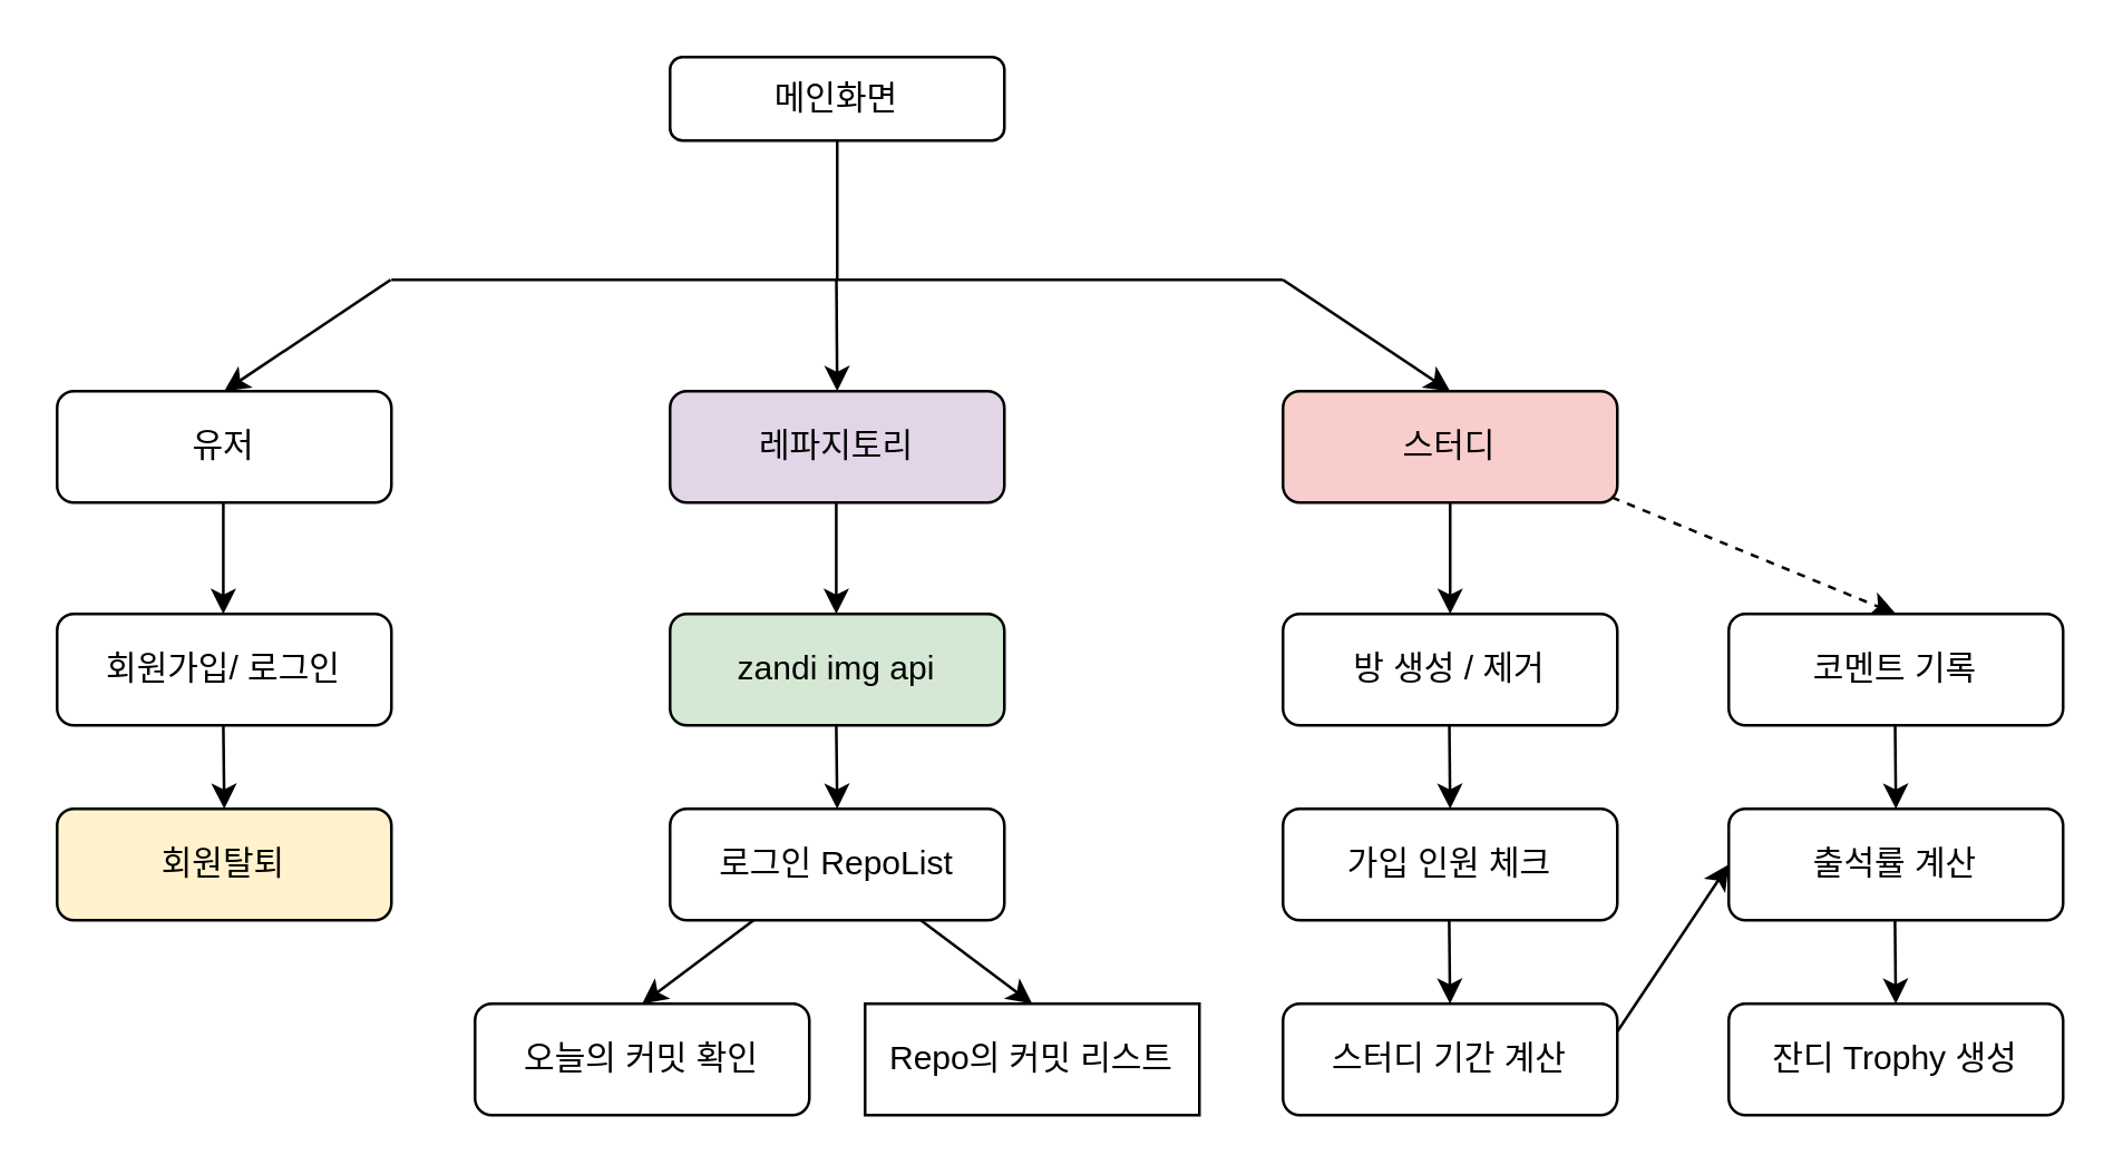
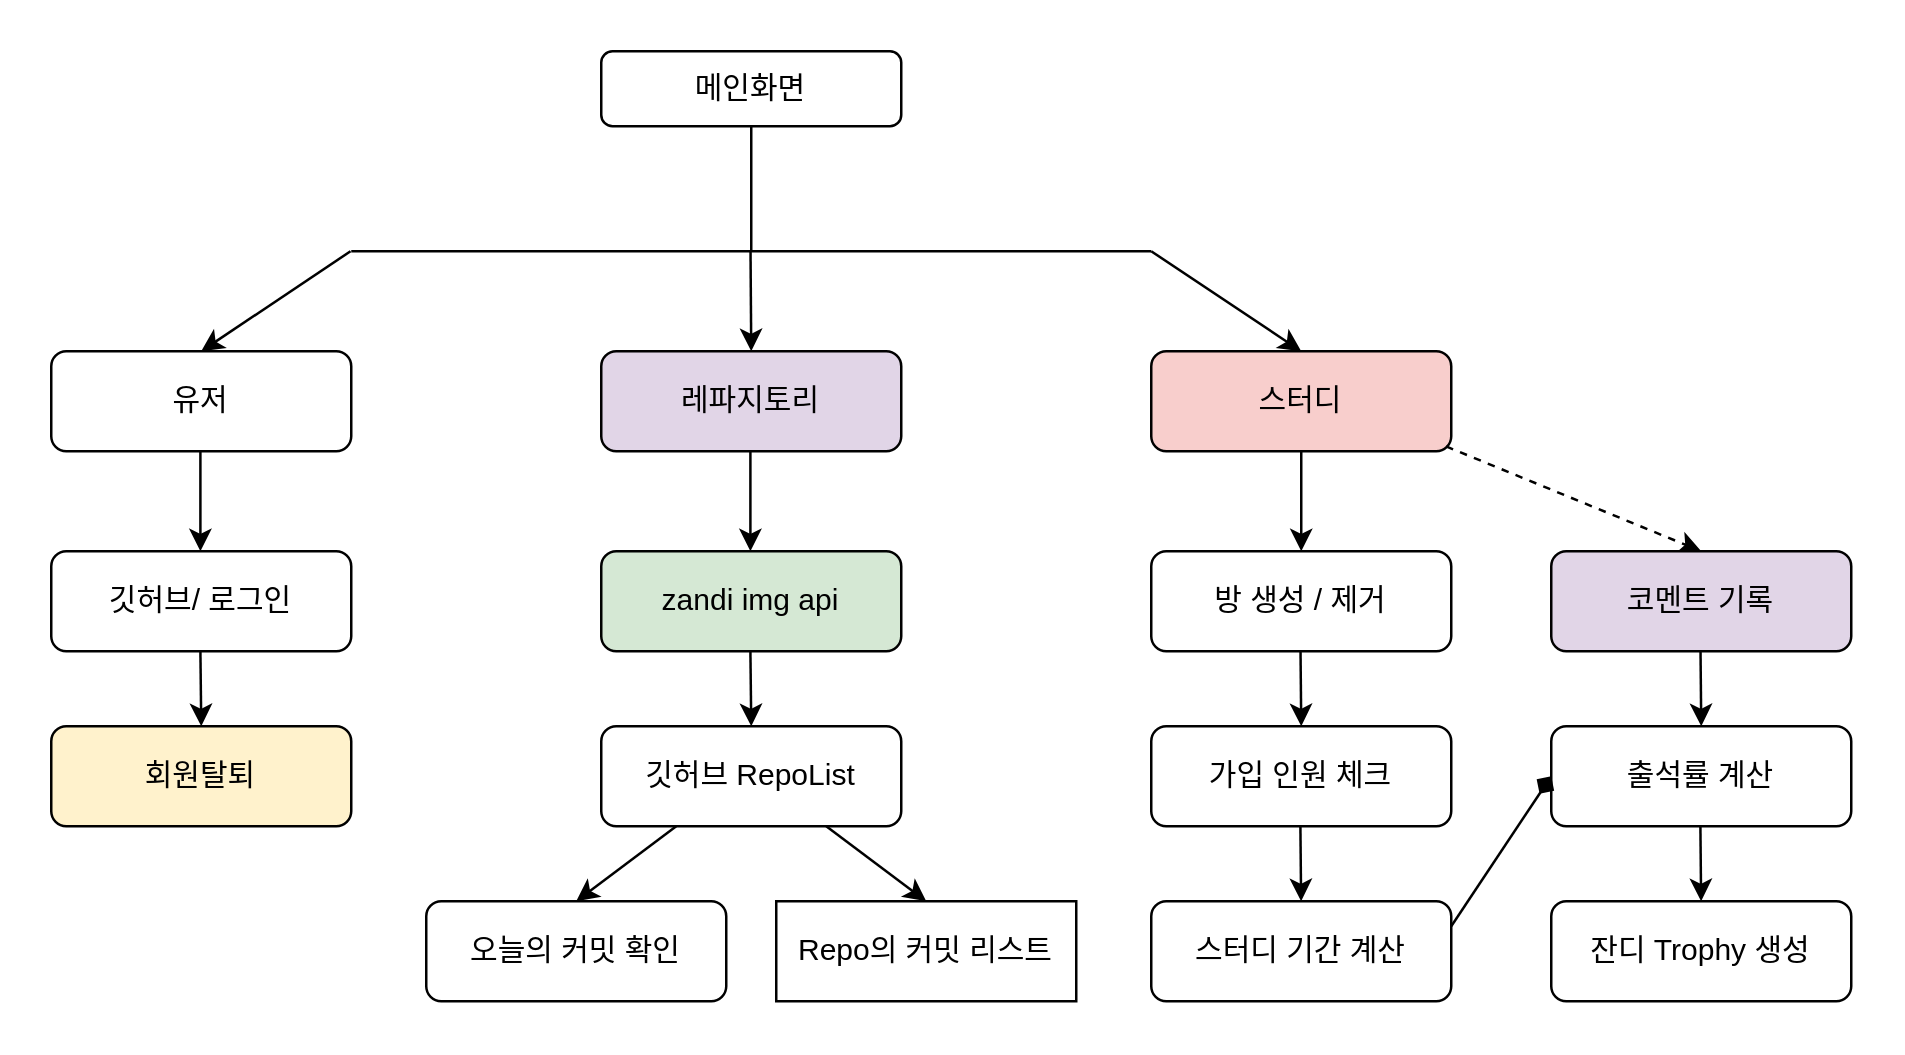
  <mxCell id="0" />
  <mxCell id="1" parent="0" />
  <mxCell id="2" value="메인화면" style="rounded=1;whiteSpace=wrap;html=1;fontSize=12;glass=0;strokeWidth=1;shadow=0;" parent="1" vertex="1"><mxGeometry x="240" y="20" width="120" height="30" as="geometry" /></mxCell>
  <mxCell id="3" value="유저" style="rounded=1;whiteSpace=wrap;html=1;fontSize=12;glass=0;strokeWidth=1;shadow=0;" parent="1" vertex="1"><mxGeometry x="20" y="140" width="120" height="40" as="geometry" /></mxCell>
  <mxCell id="4" value="" style="endArrow=none;html=1;rounded=0;" edge="1" parent="1"><mxGeometry width="50" height="50" relative="1" as="geometry"><mxPoint x="140" y="100" as="sourcePoint" /><mxPoint x="460" y="100" as="targetPoint" /></mxGeometry></mxCell>
  <mxCell id="5" value="" style="endArrow=none;html=1;rounded=0;exitX=0.5;exitY=1;exitDx=0;exitDy=0;" edge="1" parent="1" source="2"><mxGeometry width="50" height="50" relative="1" as="geometry"><mxPoint x="190" y="110" as="sourcePoint" /><mxPoint x="300" y="100" as="targetPoint" /></mxGeometry></mxCell>
  <mxCell id="6" value="레파지토리" style="rounded=1;whiteSpace=wrap;html=1;fontSize=12;glass=0;strokeWidth=1;shadow=0;fillColor=#e1d5e7;" vertex="1" parent="1"><mxGeometry x="240" y="140" width="120" height="40" as="geometry" /></mxCell>
  <mxCell id="7" value="스터디" style="rounded=1;whiteSpace=wrap;html=1;fontSize=12;glass=0;strokeWidth=1;shadow=0;fillColor=#f8cecc;" vertex="1" parent="1"><mxGeometry x="460" y="140" width="120" height="40" as="geometry" /></mxCell>
  <mxCell id="8" value="" style="endArrow=classic;html=1;rounded=0;entryX=0.5;entryY=0;entryDx=0;entryDy=0;" edge="1" parent="1" target="7"><mxGeometry width="50" height="50" relative="1" as="geometry"><mxPoint x="460" y="100" as="sourcePoint" /><mxPoint x="400" y="190" as="targetPoint" /></mxGeometry></mxCell>
  <mxCell id="9" value="" style="endArrow=classic;html=1;rounded=0;entryX=0.5;entryY=0;entryDx=0;entryDy=0;" edge="1" parent="1" target="6"><mxGeometry width="50" height="50" relative="1" as="geometry"><mxPoint x="299.71" y="100" as="sourcePoint" /><mxPoint x="299.71" y="120" as="targetPoint" /></mxGeometry></mxCell>
  <mxCell id="10" value="" style="endArrow=classic;html=1;rounded=0;entryX=0.5;entryY=0;entryDx=0;entryDy=0;" edge="1" parent="1" target="3"><mxGeometry width="50" height="50" relative="1" as="geometry"><mxPoint x="139.71" y="100" as="sourcePoint" /><mxPoint x="139.71" y="120" as="targetPoint" /></mxGeometry></mxCell>
- <mxCell id="11" value="회원가입/ 로그인" style="rounded=1;whiteSpace=wrap;html=1;fontSize=12;glass=0;strokeWidth=1;shadow=0;" vertex="1" parent="1"><mxGeometry x="20" y="220" width="120" height="40" as="geometry" /></mxCell>
+ <mxCell id="11" value="깃허브/ 로그인" style="rounded=1;whiteSpace=wrap;html=1;fontSize=12;glass=0;strokeWidth=1;shadow=0;" vertex="1" parent="1"><mxGeometry x="20" y="220" width="120" height="40" as="geometry" /></mxCell>
  <mxCell id="12" value="회원탈퇴" style="rounded=1;whiteSpace=wrap;html=1;fontSize=12;glass=0;strokeWidth=1;shadow=0;fillColor=#fff2cc;" vertex="1" parent="1"><mxGeometry x="20" y="290" width="120" height="40" as="geometry" /></mxCell>
- <mxCell id="13" value="로그인 RepoList" style="rounded=1;whiteSpace=wrap;html=1;fontSize=12;glass=0;strokeWidth=1;shadow=0;" vertex="1" parent="1"><mxGeometry x="240" y="290" width="120" height="40" as="geometry" /></mxCell>
+ <mxCell id="13" value="깃허브 RepoList" style="rounded=1;whiteSpace=wrap;html=1;fontSize=12;glass=0;strokeWidth=1;shadow=0;" vertex="1" parent="1"><mxGeometry x="240" y="290" width="120" height="40" as="geometry" /></mxCell>
  <mxCell id="14" value="오늘의 커밋 확인" style="rounded=1;whiteSpace=wrap;html=1;fontSize=12;glass=0;strokeWidth=1;shadow=0;" vertex="1" parent="1"><mxGeometry x="170" y="360" width="120" height="40" as="geometry" /></mxCell>
  <mxCell id="15" value="Repo의 커밋 리스트" style="whiteSpace=wrap;html=1;fontSize=12;glass=0;strokeWidth=1;shadow=0;rounded=0;" vertex="1" parent="1"><mxGeometry x="310" y="360" width="120" height="40" as="geometry" /></mxCell>
  <mxCell id="16" value="zandi img api" style="rounded=1;whiteSpace=wrap;html=1;fontSize=12;glass=0;strokeWidth=1;shadow=0;fillColor=#d5e8d4;" vertex="1" parent="1"><mxGeometry x="240" y="220" width="120" height="40" as="geometry" /></mxCell>
  <mxCell id="17" value="방 생성 / 제거" style="rounded=1;whiteSpace=wrap;html=1;fontSize=12;glass=0;strokeWidth=1;shadow=0;" vertex="1" parent="1"><mxGeometry x="460" y="220" width="120" height="40" as="geometry" /></mxCell>
  <mxCell id="18" value="스터디 기간 계산" style="rounded=1;whiteSpace=wrap;html=1;fontSize=12;glass=0;strokeWidth=1;shadow=0;" vertex="1" parent="1"><mxGeometry x="460" y="360" width="120" height="40" as="geometry" /></mxCell>
  <mxCell id="19" value="출석률 계산" style="rounded=1;whiteSpace=wrap;html=1;fontSize=12;glass=0;strokeWidth=1;shadow=0;" vertex="1" parent="1"><mxGeometry x="620" y="290" width="120" height="40" as="geometry" /></mxCell>
  <mxCell id="20" value="" style="endArrow=classic;html=1;rounded=0;entryX=0.5;entryY=0;entryDx=0;entryDy=0;" edge="1" parent="1" target="17"><mxGeometry width="50" height="50" relative="1" as="geometry"><mxPoint x="520" y="180" as="sourcePoint" /><mxPoint x="580" y="220" as="targetPoint" /></mxGeometry></mxCell>
  <mxCell id="21" value="" style="endArrow=classic;html=1;rounded=0;entryX=0.5;entryY=0;entryDx=0;entryDy=0;exitX=0.983;exitY=0.952;exitDx=0;exitDy=0;exitPerimeter=0;dashed=1;" edge="1" parent="1" source="7" target="22"><mxGeometry width="50" height="50" relative="1" as="geometry"><mxPoint x="580" y="190" as="sourcePoint" /><mxPoint x="660" y="200" as="targetPoint" /></mxGeometry></mxCell>
- <mxCell id="22" value="코멘트 기록" style="rounded=1;whiteSpace=wrap;html=1;fontSize=12;glass=0;strokeWidth=1;shadow=0;" vertex="1" parent="1"><mxGeometry x="620" y="220" width="120" height="40" as="geometry" /></mxCell>
+ <mxCell id="22" value="코멘트 기록" style="rounded=1;whiteSpace=wrap;html=1;fontSize=12;glass=0;strokeWidth=1;shadow=0;fillColor=#e1d5e7;" vertex="1" parent="1"><mxGeometry x="620" y="220" width="120" height="40" as="geometry" /></mxCell>
  <mxCell id="23" value="" style="endArrow=classic;html=1;rounded=0;" edge="1" parent="1"><mxGeometry width="50" height="50" relative="1" as="geometry"><mxPoint x="519.71" y="260" as="sourcePoint" /><mxPoint x="520" y="290" as="targetPoint" /></mxGeometry></mxCell>
  <mxCell id="24" value="" style="endArrow=classic;html=1;rounded=0;" edge="1" parent="1"><mxGeometry width="50" height="50" relative="1" as="geometry"><mxPoint x="679.71" y="260" as="sourcePoint" /><mxPoint x="680" y="290" as="targetPoint" /></mxGeometry></mxCell>
  <mxCell id="25" value="잔디 Trophy 생성" style="rounded=1;whiteSpace=wrap;html=1;fontSize=12;glass=0;strokeWidth=1;shadow=0;" vertex="1" parent="1"><mxGeometry x="620" y="360" width="120" height="40" as="geometry" /></mxCell>
  <mxCell id="26" value="" style="endArrow=classic;html=1;rounded=0;" edge="1" parent="1"><mxGeometry width="50" height="50" relative="1" as="geometry"><mxPoint x="679.66" y="330" as="sourcePoint" /><mxPoint x="679.95" y="360" as="targetPoint" /></mxGeometry></mxCell>
  <mxCell id="27" value="" style="endArrow=classic;html=1;rounded=0;entryX=0.5;entryY=0;entryDx=0;entryDy=0;" edge="1" parent="1"><mxGeometry width="50" height="50" relative="1" as="geometry"><mxPoint x="299.66" y="180" as="sourcePoint" /><mxPoint x="299.66" y="220" as="targetPoint" /></mxGeometry></mxCell>
  <mxCell id="28" value="" style="endArrow=classic;html=1;rounded=0;" edge="1" parent="1"><mxGeometry width="50" height="50" relative="1" as="geometry"><mxPoint x="299.66" y="260" as="sourcePoint" /><mxPoint x="300" y="290" as="targetPoint" /></mxGeometry></mxCell>
  <mxCell id="29" value="" style="endArrow=classic;html=1;rounded=0;entryX=0.5;entryY=0;entryDx=0;entryDy=0;" edge="1" parent="1" target="15"><mxGeometry width="50" height="50" relative="1" as="geometry"><mxPoint x="330" y="330" as="sourcePoint" /><mxPoint x="330.34" y="360" as="targetPoint" /></mxGeometry></mxCell>
  <mxCell id="30" value="" style="endArrow=classic;html=1;rounded=0;entryX=0.5;entryY=0;entryDx=0;entryDy=0;" edge="1" parent="1"><mxGeometry width="50" height="50" relative="1" as="geometry"><mxPoint x="79.66" y="180" as="sourcePoint" /><mxPoint x="79.66" y="220" as="targetPoint" /></mxGeometry></mxCell>
  <mxCell id="31" value="" style="endArrow=classic;html=1;rounded=0;" edge="1" parent="1"><mxGeometry width="50" height="50" relative="1" as="geometry"><mxPoint x="79.66" y="260" as="sourcePoint" /><mxPoint x="80" y="290" as="targetPoint" /></mxGeometry></mxCell>
  <mxCell id="32" value="가입 인원 체크" style="rounded=1;whiteSpace=wrap;html=1;fontSize=12;glass=0;strokeWidth=1;shadow=0;" vertex="1" parent="1"><mxGeometry x="460" y="290" width="120" height="40" as="geometry" /></mxCell>
  <mxCell id="33" value="" style="endArrow=classic;html=1;rounded=0;" edge="1" parent="1"><mxGeometry width="50" height="50" relative="1" as="geometry"><mxPoint x="519.66" y="330" as="sourcePoint" /><mxPoint x="519.95" y="360" as="targetPoint" /></mxGeometry></mxCell>
- <mxCell id="34" value="" style="endArrow=classic;html=1;rounded=0;entryX=0;entryY=0.5;entryDx=0;entryDy=0;exitX=1;exitY=0.25;exitDx=0;exitDy=0;" edge="1" parent="1" source="18" target="19"><mxGeometry width="50" height="50" relative="1" as="geometry"><mxPoint x="380" y="280" as="sourcePoint" /><mxPoint x="430" y="230" as="targetPoint" /></mxGeometry></mxCell>
+ <mxCell id="34" value="" style="endArrow=diamond;html=1;rounded=0;entryX=0;entryY=0.5;entryDx=0;entryDy=0;exitX=1;exitY=0.25;exitDx=0;exitDy=0;" edge="1" parent="1" source="18" target="19"><mxGeometry width="50" height="50" relative="1" as="geometry"><mxPoint x="380" y="280" as="sourcePoint" /><mxPoint x="430" y="230" as="targetPoint" /></mxGeometry></mxCell>
  <mxCell id="35" value="" style="endArrow=classic;html=1;rounded=0;entryX=0.5;entryY=0;entryDx=0;entryDy=0;exitX=0.25;exitY=1;exitDx=0;exitDy=0;" edge="1" parent="1" source="13"><mxGeometry width="50" height="50" relative="1" as="geometry"><mxPoint x="190" y="330" as="sourcePoint" /><mxPoint x="230" y="360" as="targetPoint" /></mxGeometry></mxCell>
